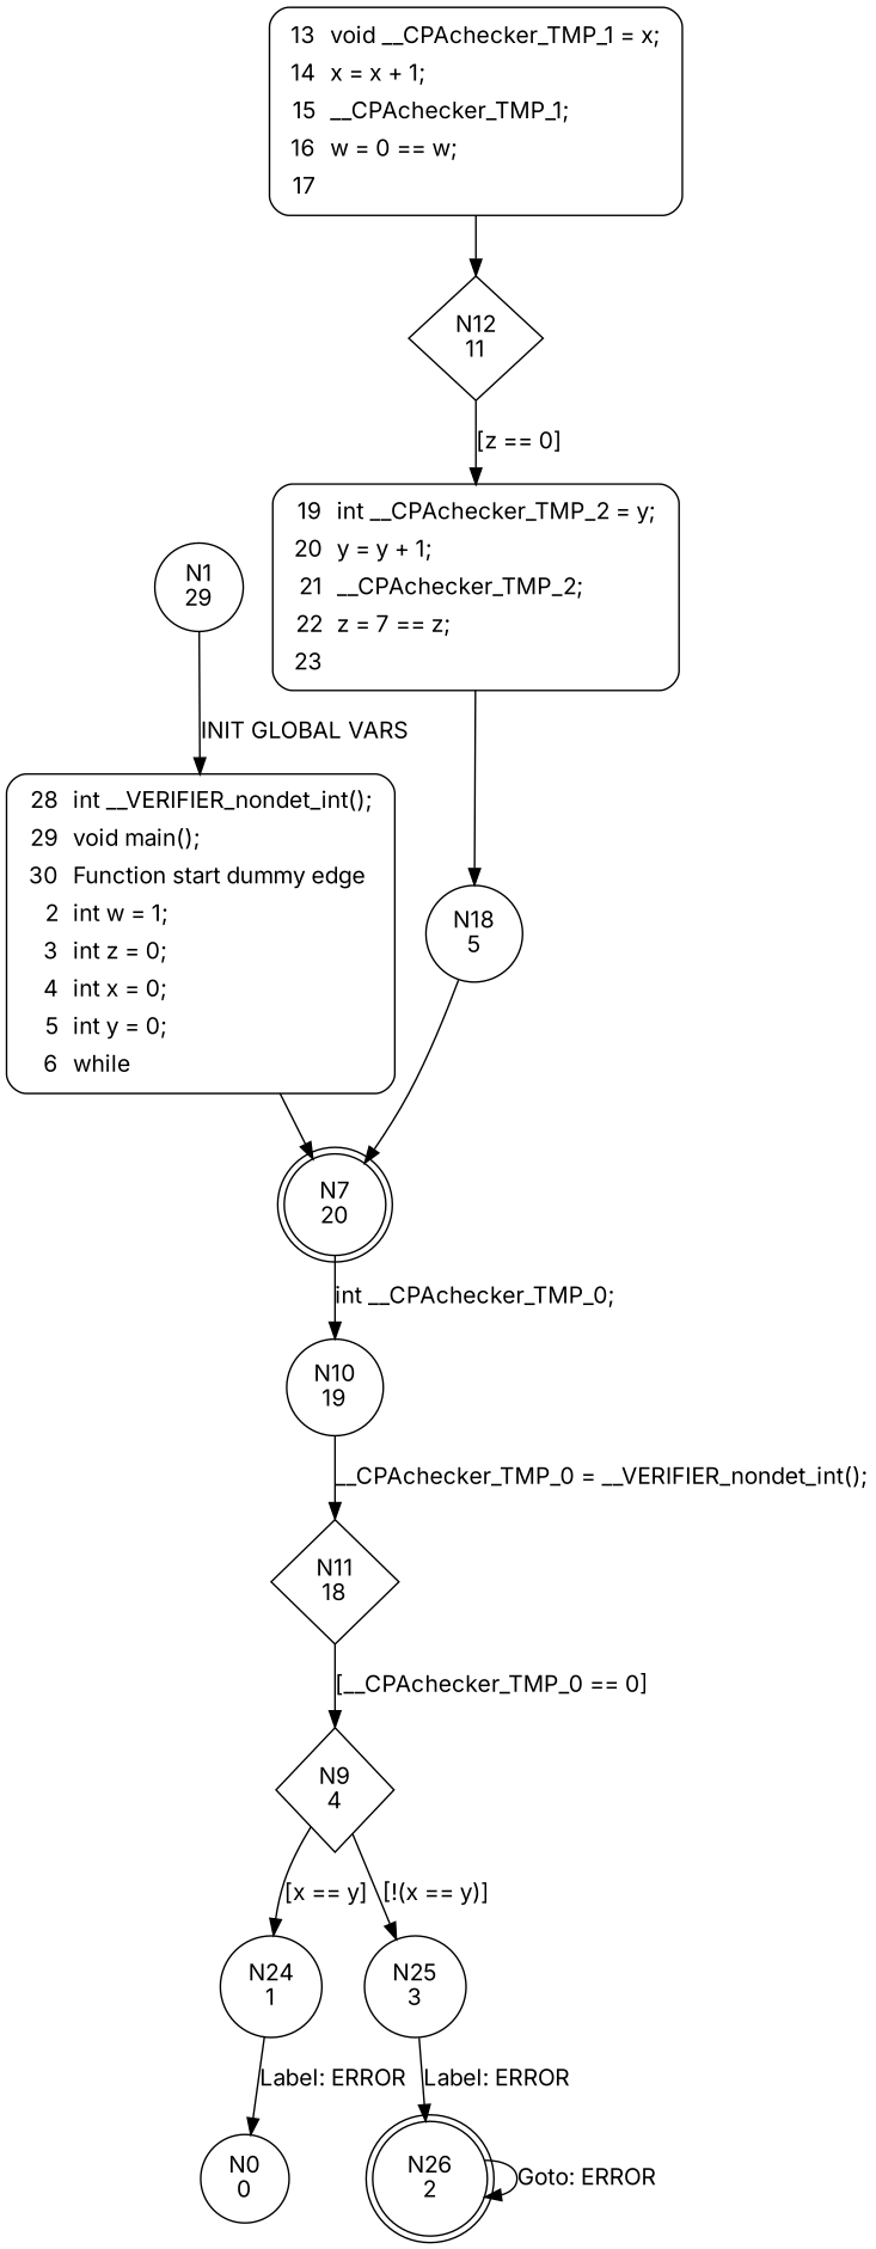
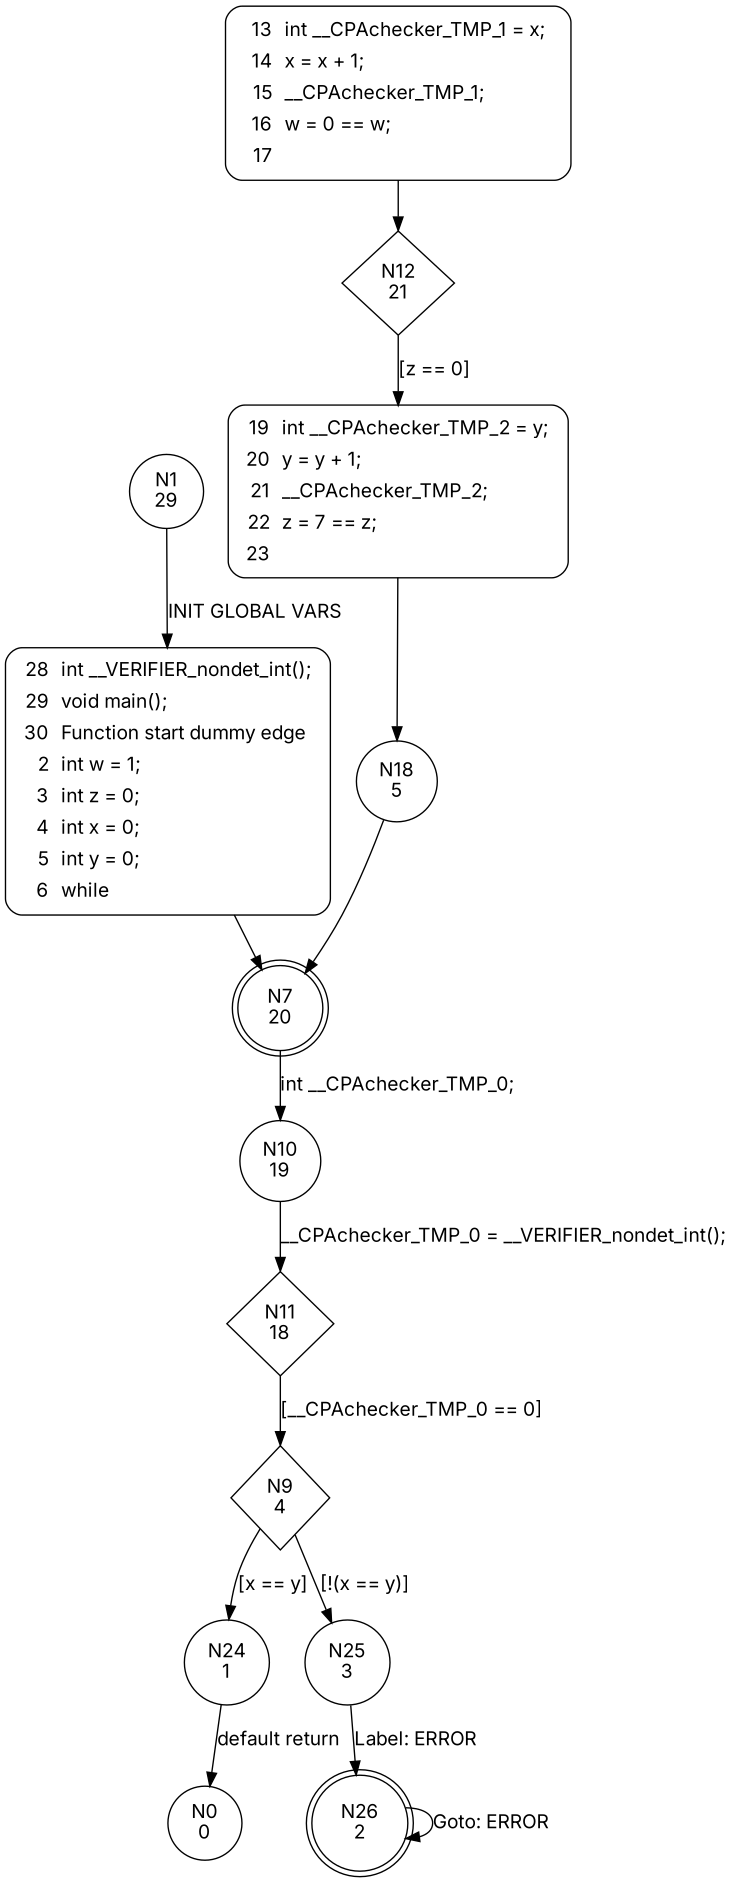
  digraph {
    fontname=Inter
    node [fontname=Inter shape=circle]
    edge [fontname=Inter]
    n1 [label="N1\n29"]
    n2 [fillcolor=white label=<<table border="0" cellborder="0" cellpadding="3" bgcolor="white"><tr><td align="right">28</td><td align="left">int __VERIFIER_nondet_int();</td></tr><tr><td align="right">29</td><td align="left">void main();</td></tr><tr><td align="right">30</td><td align="left">Function start dummy edge</td></tr><tr><td align="right">2</td><td align="left">int w = 1;</td></tr><tr><td align="right">3</td><td align="left">int z = 0;</td></tr><tr><td align="right">4</td><td align="left">int x = 0;</td></tr><tr><td align="right">5</td><td align="left">int y = 0;</td></tr><tr><td align="right">6</td><td align="left">while</td></tr></table>> penwidth=1 shape=Mrecord style="filled,bold"]
    n3 [label="N7\n20" shape=doublecircle]
    n4 [label="N10\n19"]
    n5 [label="N11\n18" shape=diamond]
    n6 [label="N9\n4" shape=diamond]
    n7 [label="N24\n1"]
    n8 [label="N25\n3"]
    n9 [label="N0\n0"]
    n10 [label="N26\n2" shape=doublecircle]
-   n11 [label="N12\n11" shape=diamond]
+   n11 [label="N12\n21" shape=diamond]
    n12 [fillcolor=white label=<<table border="0" cellborder="0" cellpadding="3" bgcolor="white"><tr><td align="right">19</td><td align="left">int __CPAchecker_TMP_2 = y;</td></tr><tr><td align="right">20</td><td align="left">y = y + 1;</td></tr><tr><td align="right">21</td><td align="left">__CPAchecker_TMP_2;</td></tr><tr><td align="right">22</td><td align="left">z = 7 == z;</td></tr><tr><td align="right">23</td><td align="left"></td></tr></table>> penwidth=1 shape=Mrecord style="filled,bold"]
-   n13 [fillcolor=white label=<<table border="0" cellborder="0" cellpadding="3" bgcolor="white"><tr><td align="right">13</td><td align="left">void __CPAchecker_TMP_1 = x;</td></tr><tr><td align="right">14</td><td align="left">x = x + 1;</td></tr><tr><td align="right">15</td><td align="left">__CPAchecker_TMP_1;</td></tr><tr><td align="right">16</td><td align="left">w = 0 == w;</td></tr><tr><td align="right">17</td><td align="left"></td></tr></table>> penwidth=1 shape=Mrecord style="filled,bold"]
+   n13 [fillcolor=white label=<<table border="0" cellborder="0" cellpadding="3" bgcolor="white"><tr><td align="right">13</td><td align="left">int __CPAchecker_TMP_1 = x;</td></tr><tr><td align="right">14</td><td align="left">x = x + 1;</td></tr><tr><td align="right">15</td><td align="left">__CPAchecker_TMP_1;</td></tr><tr><td align="right">16</td><td align="left">w = 0 == w;</td></tr><tr><td align="right">17</td><td align="left"></td></tr></table>> penwidth=1 shape=Mrecord style="filled,bold"]
    n14 [label="N18\n5"]
    n1 -> n2 [label="INIT GLOBAL VARS"]
    n2 -> n3
    n3 -> n4 [label="int __CPAchecker_TMP_0;"]
    n4 -> n5 [label="__CPAchecker_TMP_0 = __VERIFIER_nondet_int();"]
    n5 -> n6 [label="[__CPAchecker_TMP_0 == 0]"]
    n6 -> n7 [label="[x == y]"]
    n6 -> n8 [label="[!(x == y)]"]
-   n7 -> n9 [label="Label: ERROR"]
+   n7 -> n9 [label="default return"]
    n8 -> n10 [label="Label: ERROR"]
    n10 -> n10 [label="Goto: ERROR"]
    n11 -> n12 [label="[z == 0]"]
    n12 -> n14
    n13 -> n11
    n14 -> n3
  }
